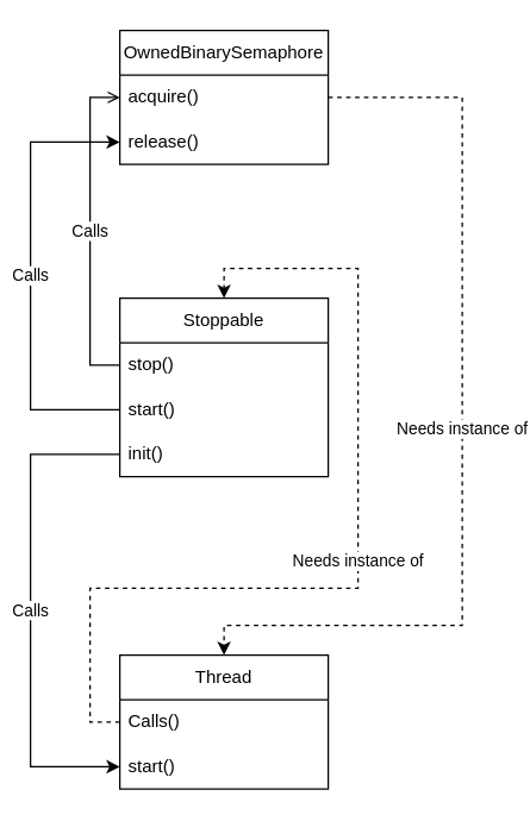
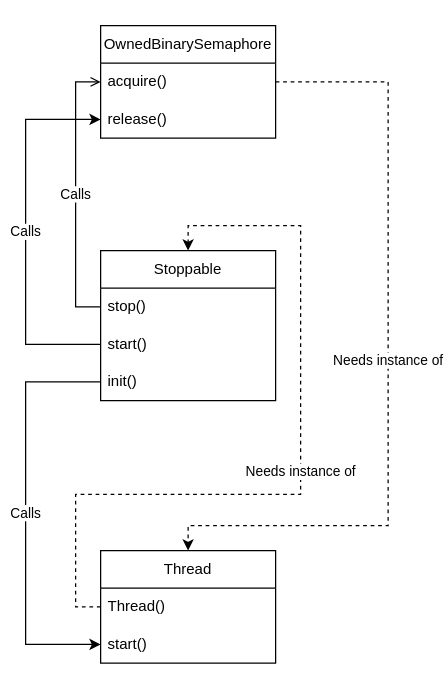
  <mxCell id="0" />
  <mxCell id="1" parent="0" />
  <mxCell id="2" value="Stoppable" style="swimlane;fontStyle=0;childLayout=stackLayout;horizontal=1;startSize=30;horizontalStack=0;resizeParent=1;resizeParentMax=0;resizeLast=0;collapsible=1;marginBottom=0;whiteSpace=wrap;html=1;" vertex="1" parent="1"><mxGeometry x="80" y="200" width="140" height="120" as="geometry" /></mxCell>
  <mxCell id="3" value="stop()" style="text;strokeColor=none;fillColor=none;align=left;verticalAlign=middle;spacingLeft=4;spacingRight=4;overflow=hidden;points=[[0,0.5],[1,0.5]];portConstraint=eastwest;rotatable=0;whiteSpace=wrap;html=1;" vertex="1" parent="2"><mxGeometry y="30" width="140" height="30" as="geometry" /></mxCell>
  <mxCell id="4" value="start()" style="text;strokeColor=none;fillColor=none;align=left;verticalAlign=middle;spacingLeft=4;spacingRight=4;overflow=hidden;points=[[0,0.5],[1,0.5]];portConstraint=eastwest;rotatable=0;whiteSpace=wrap;html=1;" vertex="1" parent="2"><mxGeometry y="60" width="140" height="30" as="geometry" /></mxCell>
  <mxCell id="5" value="init()" style="text;strokeColor=none;fillColor=none;align=left;verticalAlign=middle;spacingLeft=4;spacingRight=4;overflow=hidden;points=[[0,0.5],[1,0.5]];portConstraint=eastwest;rotatable=0;whiteSpace=wrap;html=1;" vertex="1" parent="2"><mxGeometry y="90" width="140" height="30" as="geometry" /></mxCell>
  <mxCell id="6" value="OwnedBinarySemaphore" style="swimlane;fontStyle=0;childLayout=stackLayout;horizontal=1;startSize=30;horizontalStack=0;resizeParent=1;resizeParentMax=0;resizeLast=0;collapsible=1;marginBottom=0;whiteSpace=wrap;html=1;" vertex="1" parent="1"><mxGeometry x="80" y="20" width="140" height="90" as="geometry" /></mxCell>
  <mxCell id="7" value="acquire()" style="text;strokeColor=none;fillColor=none;align=left;verticalAlign=middle;spacingLeft=4;spacingRight=4;overflow=hidden;points=[[0,0.5],[1,0.5]];portConstraint=eastwest;rotatable=0;whiteSpace=wrap;html=1;" vertex="1" parent="6"><mxGeometry y="30" width="140" height="30" as="geometry" /></mxCell>
  <mxCell id="8" value="release()" style="text;strokeColor=none;fillColor=none;align=left;verticalAlign=middle;spacingLeft=4;spacingRight=4;overflow=hidden;points=[[0,0.5],[1,0.5]];portConstraint=eastwest;rotatable=0;whiteSpace=wrap;html=1;" vertex="1" parent="6"><mxGeometry y="60" width="140" height="30" as="geometry" /></mxCell>
  <mxCell id="9" value="Thread" style="swimlane;fontStyle=0;childLayout=stackLayout;horizontal=1;startSize=30;horizontalStack=0;resizeParent=1;resizeParentMax=0;resizeLast=0;collapsible=1;marginBottom=0;whiteSpace=wrap;html=1;" vertex="1" parent="1"><mxGeometry x="80" y="440" width="140" height="90" as="geometry" /></mxCell>
- <mxCell id="10" value="Calls()" style="text;strokeColor=none;fillColor=none;align=left;verticalAlign=middle;spacingLeft=4;spacingRight=4;overflow=hidden;points=[[0,0.5],[1,0.5]];portConstraint=eastwest;rotatable=0;whiteSpace=wrap;html=1;" vertex="1" parent="9"><mxGeometry y="30" width="140" height="30" as="geometry" /></mxCell>
+ <mxCell id="10" value="Thread()" style="text;strokeColor=none;fillColor=none;align=left;verticalAlign=middle;spacingLeft=4;spacingRight=4;overflow=hidden;points=[[0,0.5],[1,0.5]];portConstraint=eastwest;rotatable=0;whiteSpace=wrap;html=1;" vertex="1" parent="9"><mxGeometry y="30" width="140" height="30" as="geometry" /></mxCell>
  <mxCell id="11" value="start()" style="text;strokeColor=none;fillColor=none;align=left;verticalAlign=middle;spacingLeft=4;spacingRight=4;overflow=hidden;points=[[0,0.5],[1,0.5]];portConstraint=eastwest;rotatable=0;whiteSpace=wrap;html=1;" vertex="1" parent="9"><mxGeometry y="60" width="140" height="30" as="geometry" /></mxCell>
  <mxCell id="12" value="Needs instance of" style="edgeStyle=orthogonalEdgeStyle;rounded=0;orthogonalLoop=1;jettySize=auto;html=1;exitX=0;exitY=0.5;exitDx=0;exitDy=0;entryX=0.5;entryY=0;entryDx=0;entryDy=0;dashed=1;" edge="1" parent="1" source="10" target="2"><mxGeometry relative="1" as="geometry" /></mxCell>
  <mxCell id="13" value="Calls" style="edgeStyle=orthogonalEdgeStyle;rounded=0;orthogonalLoop=1;jettySize=auto;html=1;exitX=0;exitY=0.5;exitDx=0;exitDy=0;entryX=0;entryY=0.5;entryDx=0;entryDy=0;" edge="1" parent="1" source="5" target="11"><mxGeometry relative="1" as="geometry"><Array as="points"><mxPoint x="20" y="305" /><mxPoint x="20" y="515" /></Array></mxGeometry></mxCell>
  <mxCell id="14" value="Calls" style="edgeStyle=orthogonalEdgeStyle;rounded=0;orthogonalLoop=1;jettySize=auto;html=1;exitX=0;exitY=0.5;exitDx=0;exitDy=0;entryX=0;entryY=0.5;entryDx=0;entryDy=0;endArrow=open;" edge="1" parent="1" source="3" target="7"><mxGeometry relative="1" as="geometry" /></mxCell>
  <mxCell id="15" value="Calls" style="edgeStyle=orthogonalEdgeStyle;rounded=0;orthogonalLoop=1;jettySize=auto;html=1;exitX=0;exitY=0.5;exitDx=0;exitDy=0;entryX=0;entryY=0.5;entryDx=0;entryDy=0;" edge="1" parent="1" source="4" target="8"><mxGeometry relative="1" as="geometry"><Array as="points"><mxPoint x="20" y="275" /><mxPoint x="20" y="95" /></Array></mxGeometry></mxCell>
  <mxCell id="16" value="Needs instance of" style="edgeStyle=orthogonalEdgeStyle;rounded=0;orthogonalLoop=1;jettySize=auto;html=1;exitX=1;exitY=0.5;exitDx=0;exitDy=0;entryX=0.5;entryY=0;entryDx=0;entryDy=0;dashed=1;" edge="1" parent="1" source="7" target="9"><mxGeometry relative="1" as="geometry"><Array as="points"><mxPoint x="310" y="65" /><mxPoint x="310" y="420" /><mxPoint x="150" y="420" /></Array></mxGeometry></mxCell>
